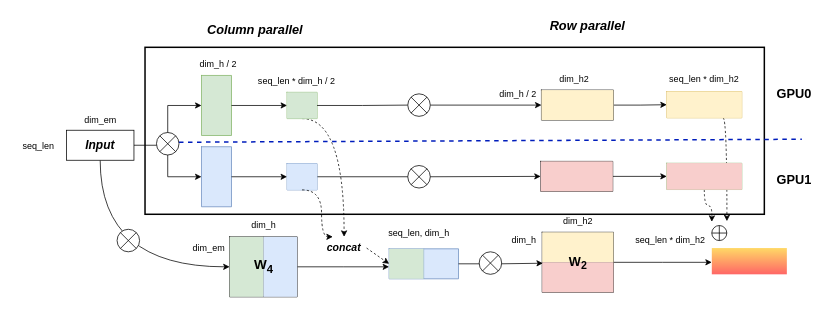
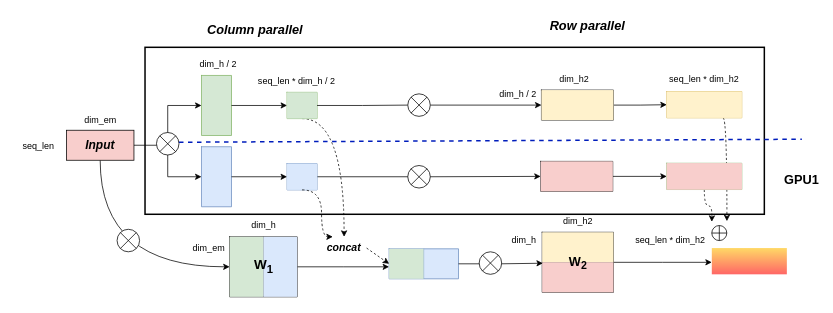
  <mxCell id="0" />
  <mxCell id="1" parent="0" />
  <mxCell id="2" value="" style="rounded=0;whiteSpace=wrap;html=1;strokeWidth=2;" parent="1" vertex="1"><mxGeometry x="192.75" y="62.5" width="825.25" height="222.5" as="geometry" /></mxCell>
  <mxCell id="3" style="edgeStyle=orthogonalEdgeStyle;rounded=0;orthogonalLoop=1;jettySize=auto;html=1;exitX=1;exitY=0.5;exitDx=0;exitDy=0;" parent="1" source="4" edge="1"><mxGeometry relative="1" as="geometry"><mxPoint x="518" y="355" as="targetPoint" /></mxGeometry></mxCell>
  <mxCell id="4" value="" style="shape=table;startSize=0;container=1;collapsible=0;childLayout=tableLayout;" parent="1" vertex="1"><mxGeometry x="305.5" y="315" width="90" height="80" as="geometry" /></mxCell>
  <mxCell id="5" value="" style="shape=tableRow;horizontal=0;startSize=0;swimlaneHead=0;swimlaneBody=0;strokeColor=inherit;top=0;left=0;bottom=0;right=0;collapsible=0;dropTarget=0;fillColor=none;points=[[0,0.5],[1,0.5]];portConstraint=eastwest;" parent="4" vertex="1"><mxGeometry width="90" height="80" as="geometry" /></mxCell>
  <mxCell id="6" value="" style="shape=partialRectangle;html=1;whiteSpace=wrap;connectable=0;strokeColor=#82b366;overflow=hidden;fillColor=#d5e8d4;top=0;left=0;bottom=0;right=0;pointerEvents=1;" parent="5" vertex="1"><mxGeometry width="45" height="80" as="geometry"><mxRectangle width="45" height="80" as="alternateBounds" /></mxGeometry></mxCell>
  <mxCell id="7" value="" style="shape=partialRectangle;html=1;whiteSpace=wrap;connectable=0;strokeColor=#6c8ebf;overflow=hidden;fillColor=#dae8fc;top=0;left=0;bottom=0;right=0;pointerEvents=1;" parent="5" vertex="1"><mxGeometry x="45" width="45" height="80" as="geometry"><mxRectangle width="45" height="80" as="alternateBounds" /></mxGeometry></mxCell>
  <mxCell id="8" style="edgeStyle=orthogonalEdgeStyle;rounded=0;orthogonalLoop=1;jettySize=auto;html=1;exitX=1;exitY=0.5;exitDx=0;exitDy=0;entryX=0;entryY=0.5;entryDx=0;entryDy=0;" parent="1" source="10" target="30" edge="1"><mxGeometry relative="1" as="geometry" /></mxCell>
  <mxCell id="9" style="edgeStyle=orthogonalEdgeStyle;rounded=0;orthogonalLoop=1;jettySize=auto;html=1;exitX=0.5;exitY=1;exitDx=0;exitDy=0;curved=1;" parent="1" source="10" target="5" edge="1"><mxGeometry relative="1" as="geometry" /></mxCell>
- <mxCell id="10" value="&lt;b&gt;&lt;font style=&quot;font-size: 16px;&quot;&gt;&lt;i&gt;Input&lt;/i&gt;&lt;/font&gt;&lt;/b&gt;" style="rounded=0;whiteSpace=wrap;html=1;" parent="1" vertex="1"><mxGeometry x="88" y="173" width="90" height="40" as="geometry" /></mxCell>
+ <mxCell id="10" value="&lt;b&gt;&lt;font style=&quot;font-size: 16px;&quot;&gt;&lt;i&gt;Input&lt;/i&gt;&lt;/font&gt;&lt;/b&gt;" style="rounded=0;whiteSpace=wrap;html=1;fillColor=#f8cecc;" parent="1" vertex="1"><mxGeometry x="88" y="173" width="90" height="40" as="geometry" /></mxCell>
  <mxCell id="11" value="dim_em" style="text;html=1;align=center;verticalAlign=middle;whiteSpace=wrap;rounded=0;" parent="1" vertex="1"><mxGeometry x="80.5" y="145" width="105" height="30" as="geometry" /></mxCell>
  <mxCell id="12" value="dim_h" style="text;html=1;align=center;verticalAlign=middle;whiteSpace=wrap;rounded=0;" parent="1" vertex="1"><mxGeometry x="290.5" y="285" width="120" height="30" as="geometry" /></mxCell>
  <mxCell id="13" value="seq_len" style="text;html=1;align=center;verticalAlign=middle;whiteSpace=wrap;rounded=0;" parent="1" vertex="1"><mxGeometry x="20.5" y="180" width="60" height="30" as="geometry" /></mxCell>
  <mxCell id="14" value="dim_em" style="text;html=1;align=center;verticalAlign=middle;whiteSpace=wrap;rounded=0;" parent="1" vertex="1"><mxGeometry x="248" y="315" width="60" height="30" as="geometry" /></mxCell>
  <mxCell id="15" value="" style="shape=table;startSize=0;container=1;collapsible=0;childLayout=tableLayout;fillColor=#dae8fc;strokeColor=#6c8ebf;" parent="1" vertex="1"><mxGeometry x="518" y="331" width="92.5" height="40" as="geometry" /></mxCell>
  <mxCell id="16" value="" style="shape=tableRow;horizontal=0;startSize=0;swimlaneHead=0;swimlaneBody=0;strokeColor=inherit;top=0;left=0;bottom=0;right=0;collapsible=0;dropTarget=0;fillColor=none;points=[[0,0.5],[1,0.5]];portConstraint=eastwest;" parent="15" vertex="1"><mxGeometry width="92.5" height="40" as="geometry" /></mxCell>
  <mxCell id="17" value="" style="shape=partialRectangle;html=1;whiteSpace=wrap;connectable=0;strokeColor=#82b366;overflow=hidden;fillColor=#d5e8d4;top=0;left=0;bottom=0;right=0;pointerEvents=1;" parent="16" vertex="1"><mxGeometry width="46" height="40" as="geometry"><mxRectangle width="46" height="40" as="alternateBounds" /></mxGeometry></mxCell>
  <mxCell id="18" value="" style="shape=partialRectangle;html=1;whiteSpace=wrap;connectable=0;strokeColor=inherit;overflow=hidden;fillColor=none;top=0;left=0;bottom=0;right=0;pointerEvents=1;" parent="16" vertex="1"><mxGeometry x="46" width="47" height="40" as="geometry"><mxRectangle width="47" height="40" as="alternateBounds" /></mxGeometry></mxCell>
  <mxCell id="19" style="edgeStyle=orthogonalEdgeStyle;rounded=0;orthogonalLoop=1;jettySize=auto;html=1;exitX=0.5;exitY=1;exitDx=0;exitDy=0;entryX=0.5;entryY=0;entryDx=0;entryDy=0;dashed=1;curved=1;" parent="1" source="21" target="28" edge="1"><mxGeometry relative="1" as="geometry"><Array as="points"><mxPoint x="458" y="158" /></Array></mxGeometry></mxCell>
  <mxCell id="20" style="edgeStyle=orthogonalEdgeStyle;rounded=0;orthogonalLoop=1;jettySize=auto;html=1;exitX=1;exitY=0.5;exitDx=0;exitDy=0;" parent="1" source="69" target="59" edge="1"><mxGeometry relative="1" as="geometry" /></mxCell>
  <mxCell id="21" value="" style="shape=table;startSize=0;container=1;collapsible=0;childLayout=tableLayout;fillColor=#d5e8d4;strokeColor=#82b366;" parent="1" vertex="1"><mxGeometry x="382" y="122.5" width="40" height="35" as="geometry" /></mxCell>
  <mxCell id="22" value="" style="shape=tableRow;horizontal=0;startSize=0;swimlaneHead=0;swimlaneBody=0;strokeColor=inherit;top=0;left=0;bottom=0;right=0;collapsible=0;dropTarget=0;fillColor=none;points=[[0,0.5],[1,0.5]];portConstraint=eastwest;" parent="21" vertex="1"><mxGeometry width="40" height="35" as="geometry" /></mxCell>
  <mxCell id="23" value="" style="shape=partialRectangle;html=1;whiteSpace=wrap;connectable=0;strokeColor=#82b366;overflow=hidden;fillColor=#d5e8d4;top=0;left=0;bottom=0;right=0;pointerEvents=1;" parent="22" vertex="1"><mxGeometry width="40" height="35" as="geometry"><mxRectangle width="40" height="35" as="alternateBounds" /></mxGeometry></mxCell>
  <mxCell id="24" style="edgeStyle=orthogonalEdgeStyle;rounded=0;orthogonalLoop=1;jettySize=auto;html=1;exitX=1;exitY=0.5;exitDx=0;exitDy=0;entryX=0;entryY=0.5;entryDx=0;entryDy=0;" parent="1" source="25" target="62" edge="1"><mxGeometry relative="1" as="geometry" /></mxCell>
  <mxCell id="25" value="" style="shape=table;startSize=0;container=1;collapsible=0;childLayout=tableLayout;fillColor=#dae8fc;strokeColor=#6c8ebf;" parent="1" vertex="1"><mxGeometry x="382" y="217.5" width="40" height="35" as="geometry" /></mxCell>
  <mxCell id="26" value="" style="shape=tableRow;horizontal=0;startSize=0;swimlaneHead=0;swimlaneBody=0;strokeColor=inherit;top=0;left=0;bottom=0;right=0;collapsible=0;dropTarget=0;fillColor=none;points=[[0,0.5],[1,0.5]];portConstraint=eastwest;" parent="25" vertex="1"><mxGeometry width="40" height="35" as="geometry" /></mxCell>
  <mxCell id="27" value="" style="shape=partialRectangle;html=1;whiteSpace=wrap;connectable=0;strokeColor=#6c8ebf;overflow=hidden;fillColor=#dae8fc;top=0;left=0;bottom=0;right=0;pointerEvents=1;" parent="26" vertex="1"><mxGeometry width="40" height="35" as="geometry"><mxRectangle width="40" height="35" as="alternateBounds" /></mxGeometry></mxCell>
  <mxCell id="28" value="&lt;b&gt;&lt;i&gt;&lt;font style=&quot;font-size: 14px;&quot;&gt;concat&lt;/font&gt;&lt;/i&gt;&lt;/b&gt;" style="text;html=1;align=center;verticalAlign=middle;whiteSpace=wrap;rounded=0;" parent="1" vertex="1"><mxGeometry x="428" y="315" width="60" height="30" as="geometry" /></mxCell>
  <mxCell id="29" value="" style="shape=table;startSize=0;container=1;collapsible=0;childLayout=tableLayout;fillColor=#d5e8d4;strokeColor=#82b366;" parent="1" vertex="1"><mxGeometry x="268" y="100" width="40" height="80" as="geometry" /></mxCell>
  <mxCell id="30" value="" style="shape=tableRow;horizontal=0;startSize=0;swimlaneHead=0;swimlaneBody=0;strokeColor=inherit;top=0;left=0;bottom=0;right=0;collapsible=0;dropTarget=0;fillColor=none;points=[[0,0.5],[1,0.5]];portConstraint=eastwest;" parent="29" vertex="1"><mxGeometry width="40" height="80" as="geometry" /></mxCell>
  <mxCell id="31" value="" style="shape=partialRectangle;html=1;whiteSpace=wrap;connectable=0;strokeColor=inherit;overflow=hidden;fillColor=none;top=0;left=0;bottom=0;right=0;pointerEvents=1;" parent="30" vertex="1"><mxGeometry width="40" height="80" as="geometry"><mxRectangle width="40" height="80" as="alternateBounds" /></mxGeometry></mxCell>
  <mxCell id="32" value="" style="shape=table;startSize=0;container=1;collapsible=0;childLayout=tableLayout;fillColor=#dae8fc;strokeColor=#6c8ebf;" parent="1" vertex="1"><mxGeometry x="268" y="195" width="40" height="80" as="geometry" /></mxCell>
  <mxCell id="33" value="" style="shape=tableRow;horizontal=0;startSize=0;swimlaneHead=0;swimlaneBody=0;strokeColor=inherit;top=0;left=0;bottom=0;right=0;collapsible=0;dropTarget=0;fillColor=none;points=[[0,0.5],[1,0.5]];portConstraint=eastwest;" parent="32" vertex="1"><mxGeometry width="40" height="80" as="geometry" /></mxCell>
  <mxCell id="34" value="" style="shape=partialRectangle;html=1;whiteSpace=wrap;connectable=0;strokeColor=inherit;overflow=hidden;fillColor=none;top=0;left=0;bottom=0;right=0;pointerEvents=1;" parent="33" vertex="1"><mxGeometry width="40" height="80" as="geometry"><mxRectangle width="40" height="80" as="alternateBounds" /></mxGeometry></mxCell>
  <mxCell id="35" style="edgeStyle=orthogonalEdgeStyle;rounded=0;orthogonalLoop=1;jettySize=auto;html=1;exitX=0.5;exitY=1;exitDx=0;exitDy=0;entryX=0;entryY=0.5;entryDx=0;entryDy=0;" parent="1" source="36" target="33" edge="1"><mxGeometry relative="1" as="geometry" /></mxCell>
  <mxCell id="36" value="" style="shape=sumEllipse;perimeter=ellipsePerimeter;whiteSpace=wrap;html=1;backgroundOutline=1;" parent="1" vertex="1"><mxGeometry x="208" y="176" width="30" height="30" as="geometry" /></mxCell>
  <mxCell id="37" style="edgeStyle=orthogonalEdgeStyle;rounded=0;orthogonalLoop=1;jettySize=auto;html=1;exitX=1;exitY=0.5;exitDx=0;exitDy=0;" parent="1" source="30" target="22" edge="1"><mxGeometry relative="1" as="geometry" /></mxCell>
  <mxCell id="38" style="edgeStyle=orthogonalEdgeStyle;rounded=0;orthogonalLoop=1;jettySize=auto;html=1;exitX=1;exitY=0.5;exitDx=0;exitDy=0;entryX=0;entryY=0.5;entryDx=0;entryDy=0;" parent="1" source="33" target="26" edge="1"><mxGeometry relative="1" as="geometry" /></mxCell>
- <mxCell id="39" value="&lt;b&gt;&lt;font style=&quot;font-size: 18px;&quot;&gt;W&lt;sub&gt;4&lt;/sub&gt;&lt;/font&gt;&lt;/b&gt;" style="text;html=1;align=center;verticalAlign=middle;whiteSpace=wrap;rounded=0;" parent="1" vertex="1"><mxGeometry x="320.5" y="340" width="60" height="30" as="geometry" /></mxCell>
+ <mxCell id="39" value="&lt;b&gt;&lt;font style=&quot;font-size: 18px;&quot;&gt;W&lt;sub&gt;1&lt;/sub&gt;&lt;/font&gt;&lt;/b&gt;" style="text;html=1;align=center;verticalAlign=middle;whiteSpace=wrap;rounded=0;" parent="1" vertex="1"><mxGeometry x="320.5" y="340" width="60" height="30" as="geometry" /></mxCell>
  <mxCell id="40" value="dim_h / 2" style="text;html=1;align=center;verticalAlign=middle;whiteSpace=wrap;rounded=0;" parent="1" vertex="1"><mxGeometry x="254.25" y="70" width="72.5" height="30" as="geometry" /></mxCell>
  <mxCell id="41" value="seq_len * dim_h / 2" style="text;html=1;align=center;verticalAlign=middle;whiteSpace=wrap;rounded=0;" parent="1" vertex="1"><mxGeometry x="326.75" y="92.5" width="136" height="30" as="geometry" /></mxCell>
- <mxCell id="42" value="seq_len, dim_h" style="text;html=1;align=center;verticalAlign=middle;whiteSpace=wrap;rounded=0;" parent="1" vertex="1"><mxGeometry x="498" y="295" width="119.75" height="30" as="geometry" /></mxCell>
  <mxCell id="43" value="" style="shape=sumEllipse;perimeter=ellipsePerimeter;whiteSpace=wrap;html=1;backgroundOutline=1;" parent="1" vertex="1"><mxGeometry x="155.5" y="305" width="30" height="30" as="geometry" /></mxCell>
  <mxCell id="44" style="edgeStyle=orthogonalEdgeStyle;rounded=0;orthogonalLoop=1;jettySize=auto;html=1;exitX=1;exitY=0.5;exitDx=0;exitDy=0;" parent="1" source="45" edge="1"><mxGeometry relative="1" as="geometry"><mxPoint x="948" y="349" as="targetPoint" /></mxGeometry></mxCell>
  <mxCell id="45" value="" style="shape=table;startSize=0;container=1;collapsible=0;childLayout=tableLayout;" parent="1" vertex="1"><mxGeometry x="722" y="309" width="95" height="80" as="geometry" /></mxCell>
  <mxCell id="46" value="" style="shape=tableRow;horizontal=0;startSize=0;swimlaneHead=0;swimlaneBody=0;strokeColor=inherit;top=0;left=0;bottom=0;right=0;collapsible=0;dropTarget=0;fillColor=none;points=[[0,0.5],[1,0.5]];portConstraint=eastwest;" parent="45" vertex="1"><mxGeometry width="95" height="40" as="geometry" /></mxCell>
  <mxCell id="47" value="" style="shape=partialRectangle;html=1;whiteSpace=wrap;connectable=0;strokeColor=#d6b656;overflow=hidden;fillColor=#fff2cc;top=0;left=0;bottom=0;right=0;pointerEvents=1;" parent="46" vertex="1"><mxGeometry width="95" height="40" as="geometry"><mxRectangle width="95" height="40" as="alternateBounds" /></mxGeometry></mxCell>
  <mxCell id="48" value="" style="shape=tableRow;horizontal=0;startSize=0;swimlaneHead=0;swimlaneBody=0;strokeColor=inherit;top=0;left=0;bottom=0;right=0;collapsible=0;dropTarget=0;fillColor=none;points=[[0,0.5],[1,0.5]];portConstraint=eastwest;" parent="45" vertex="1"><mxGeometry y="40" width="95" height="40" as="geometry" /></mxCell>
  <mxCell id="49" value="" style="shape=partialRectangle;html=1;whiteSpace=wrap;connectable=0;strokeColor=#b85450;overflow=hidden;fillColor=#f8cecc;top=0;left=0;bottom=0;right=0;pointerEvents=1;" parent="48" vertex="1"><mxGeometry width="95" height="40" as="geometry"><mxRectangle width="95" height="40" as="alternateBounds" /></mxGeometry></mxCell>
  <mxCell id="50" value="dim_h" style="text;html=1;align=center;verticalAlign=middle;whiteSpace=wrap;rounded=0;" parent="1" vertex="1"><mxGeometry x="668" y="305" width="60" height="30" as="geometry" /></mxCell>
  <mxCell id="51" value="dim_h2" style="text;html=1;align=center;verticalAlign=middle;whiteSpace=wrap;rounded=0;" parent="1" vertex="1"><mxGeometry x="739.5" y="279" width="60" height="30" as="geometry" /></mxCell>
  <mxCell id="52" value="&lt;b&gt;&lt;font style=&quot;font-size: 17px;&quot;&gt;W&lt;sub&gt;2&lt;/sub&gt;&lt;/font&gt;&lt;/b&gt;" style="text;html=1;align=center;verticalAlign=middle;whiteSpace=wrap;rounded=0;" parent="1" vertex="1"><mxGeometry x="739.5" y="335" width="60" height="30" as="geometry" /></mxCell>
  <mxCell id="53" style="edgeStyle=orthogonalEdgeStyle;rounded=0;orthogonalLoop=1;jettySize=auto;html=1;exitX=0.5;exitY=1;exitDx=0;exitDy=0;entryX=0.25;entryY=0;entryDx=0;entryDy=0;dashed=1;curved=1;" parent="1" source="25" target="28" edge="1"><mxGeometry relative="1" as="geometry"><Array as="points"><mxPoint x="428" y="253" /><mxPoint x="428" y="315" /></Array></mxGeometry></mxCell>
  <mxCell id="54" value="" style="endArrow=classic;html=1;rounded=0;exitX=1;exitY=0.5;exitDx=0;exitDy=0;entryX=0;entryY=0.5;entryDx=0;entryDy=0;dashed=1;" parent="1" source="28" target="16" edge="1"><mxGeometry width="50" height="50" relative="1" as="geometry"><mxPoint x="628" y="315" as="sourcePoint" /><mxPoint x="678" y="265" as="targetPoint" /></mxGeometry></mxCell>
  <mxCell id="55" style="edgeStyle=orthogonalEdgeStyle;rounded=0;orthogonalLoop=1;jettySize=auto;html=1;exitX=1;exitY=0.5;exitDx=0;exitDy=0;entryX=0.01;entryY=0.03;entryDx=0;entryDy=0;entryPerimeter=0;" parent="1" source="16" target="48" edge="1"><mxGeometry relative="1" as="geometry" /></mxCell>
  <mxCell id="56" value="" style="shape=sumEllipse;perimeter=ellipsePerimeter;whiteSpace=wrap;html=1;backgroundOutline=1;" parent="1" vertex="1"><mxGeometry x="638" y="335" width="30" height="30" as="geometry" /></mxCell>
  <mxCell id="57" style="edgeStyle=orthogonalEdgeStyle;rounded=0;orthogonalLoop=1;jettySize=auto;html=1;exitX=1;exitY=0.5;exitDx=0;exitDy=0;entryX=0;entryY=0.5;entryDx=0;entryDy=0;" parent="1" source="58" target="72" edge="1"><mxGeometry relative="1" as="geometry" /></mxCell>
  <mxCell id="58" value="" style="shape=table;startSize=0;container=1;collapsible=0;childLayout=tableLayout;" parent="1" vertex="1"><mxGeometry x="721" y="119.5" width="96" height="40" as="geometry" /></mxCell>
  <mxCell id="59" value="" style="shape=tableRow;horizontal=0;startSize=0;swimlaneHead=0;swimlaneBody=0;strokeColor=inherit;top=0;left=0;bottom=0;right=0;collapsible=0;dropTarget=0;fillColor=none;points=[[0,0.5],[1,0.5]];portConstraint=eastwest;" parent="58" vertex="1"><mxGeometry width="96" height="40" as="geometry" /></mxCell>
  <mxCell id="60" value="" style="shape=partialRectangle;html=1;whiteSpace=wrap;connectable=0;strokeColor=#d6b656;overflow=hidden;fillColor=#fff2cc;top=0;left=0;bottom=0;right=0;pointerEvents=1;" parent="59" vertex="1"><mxGeometry width="96" height="40" as="geometry"><mxRectangle width="96" height="40" as="alternateBounds" /></mxGeometry></mxCell>
  <mxCell id="61" style="edgeStyle=orthogonalEdgeStyle;rounded=0;orthogonalLoop=1;jettySize=auto;html=1;exitX=1;exitY=0.5;exitDx=0;exitDy=0;entryX=0;entryY=0.5;entryDx=0;entryDy=0;" parent="1" source="62" target="76" edge="1"><mxGeometry relative="1" as="geometry" /></mxCell>
  <mxCell id="62" value="" style="shape=table;startSize=0;container=1;collapsible=0;childLayout=tableLayout;" parent="1" vertex="1"><mxGeometry x="720" y="214.5" width="96" height="40" as="geometry" /></mxCell>
  <mxCell id="63" value="" style="shape=tableRow;horizontal=0;startSize=0;swimlaneHead=0;swimlaneBody=0;strokeColor=inherit;top=0;left=0;bottom=0;right=0;collapsible=0;dropTarget=0;fillColor=none;points=[[0,0.5],[1,0.5]];portConstraint=eastwest;" parent="62" vertex="1"><mxGeometry width="96" height="40" as="geometry" /></mxCell>
  <mxCell id="64" value="" style="shape=partialRectangle;html=1;whiteSpace=wrap;connectable=0;strokeColor=#b85450;overflow=hidden;fillColor=#f8cecc;top=0;left=0;bottom=0;right=0;pointerEvents=1;" parent="63" vertex="1"><mxGeometry width="96" height="40" as="geometry"><mxRectangle width="96" height="40" as="alternateBounds" /></mxGeometry></mxCell>
  <mxCell id="65" value="dim_h2" style="text;html=1;align=center;verticalAlign=middle;whiteSpace=wrap;rounded=0;" parent="1" vertex="1"><mxGeometry x="735" y="89.5" width="60" height="30" as="geometry" /></mxCell>
  <mxCell id="66" value="dim_h / 2" style="text;html=1;align=center;verticalAlign=middle;whiteSpace=wrap;rounded=0;" parent="1" vertex="1"><mxGeometry x="660" y="110" width="60" height="30" as="geometry" /></mxCell>
  <mxCell id="67" value="" style="shape=sumEllipse;perimeter=ellipsePerimeter;whiteSpace=wrap;html=1;backgroundOutline=1;" parent="1" vertex="1"><mxGeometry x="542.88" y="220" width="30" height="30" as="geometry" /></mxCell>
  <mxCell id="68" value="" style="edgeStyle=orthogonalEdgeStyle;rounded=0;orthogonalLoop=1;jettySize=auto;html=1;exitX=1;exitY=0.5;exitDx=0;exitDy=0;endArrow=none;endFill=0;" parent="1" source="21" target="69" edge="1"><mxGeometry relative="1" as="geometry"><mxPoint x="422" y="140" as="sourcePoint" /><mxPoint x="721" y="140" as="targetPoint" /></mxGeometry></mxCell>
  <mxCell id="69" value="" style="shape=sumEllipse;perimeter=ellipsePerimeter;whiteSpace=wrap;html=1;backgroundOutline=1;" parent="1" vertex="1"><mxGeometry x="542.87" y="124.5" width="30" height="30" as="geometry" /></mxCell>
  <mxCell id="70" style="edgeStyle=orthogonalEdgeStyle;rounded=0;orthogonalLoop=1;jettySize=auto;html=1;exitX=0.75;exitY=1;exitDx=0;exitDy=0;dashed=1;curved=1;entryX=0.669;entryY=-0.027;entryDx=0;entryDy=0;entryPerimeter=0;" parent="1" source="71" edge="1"><mxGeometry relative="1" as="geometry"><mxPoint x="968.14" y="294.19" as="targetPoint" /><Array as="points"><mxPoint x="968" y="156" /></Array></mxGeometry></mxCell>
  <mxCell id="71" value="" style="shape=table;startSize=0;container=1;collapsible=0;childLayout=tableLayout;fillColor=#fff2cc;strokeColor=#d6b656;" parent="1" vertex="1"><mxGeometry x="888" y="121.5" width="100" height="35" as="geometry" /></mxCell>
  <mxCell id="72" value="" style="shape=tableRow;horizontal=0;startSize=0;swimlaneHead=0;swimlaneBody=0;strokeColor=inherit;top=0;left=0;bottom=0;right=0;collapsible=0;dropTarget=0;fillColor=none;points=[[0,0.5],[1,0.5]];portConstraint=eastwest;" parent="71" vertex="1"><mxGeometry width="100" height="35" as="geometry" /></mxCell>
  <mxCell id="73" value="" style="shape=partialRectangle;html=1;whiteSpace=wrap;connectable=0;strokeColor=#d6b656;overflow=hidden;fillColor=#fff2cc;top=0;left=0;bottom=0;right=0;pointerEvents=1;" parent="72" vertex="1"><mxGeometry width="100" height="35" as="geometry"><mxRectangle width="100" height="35" as="alternateBounds" /></mxGeometry></mxCell>
  <mxCell id="74" style="edgeStyle=orthogonalEdgeStyle;rounded=0;orthogonalLoop=1;jettySize=auto;html=1;exitX=0.5;exitY=1;exitDx=0;exitDy=0;dashed=1;curved=1;" parent="1" source="75" edge="1"><mxGeometry relative="1" as="geometry"><mxPoint x="948" y="295" as="targetPoint" /></mxGeometry></mxCell>
  <mxCell id="75" value="" style="shape=table;startSize=0;container=1;collapsible=0;childLayout=tableLayout;fillColor=#d5e8d4;strokeColor=#82b366;" parent="1" vertex="1"><mxGeometry x="888" y="217" width="100" height="35" as="geometry" /></mxCell>
  <mxCell id="76" value="" style="shape=tableRow;horizontal=0;startSize=0;swimlaneHead=0;swimlaneBody=0;strokeColor=#b85450;top=0;left=0;bottom=0;right=0;collapsible=0;dropTarget=0;fillColor=#f8cecc;points=[[0,0.5],[1,0.5]];portConstraint=eastwest;" parent="75" vertex="1"><mxGeometry width="100" height="35" as="geometry" /></mxCell>
  <mxCell id="77" value="" style="shape=partialRectangle;html=1;whiteSpace=wrap;connectable=0;strokeColor=#b85450;overflow=hidden;fillColor=#f8cecc;top=0;left=0;bottom=0;right=0;pointerEvents=1;" parent="76" vertex="1"><mxGeometry width="100" height="35" as="geometry"><mxRectangle width="100" height="35" as="alternateBounds" /></mxGeometry></mxCell>
  <mxCell id="78" value="seq_len * dim_h2" style="text;html=1;align=center;verticalAlign=middle;whiteSpace=wrap;rounded=0;" parent="1" vertex="1"><mxGeometry x="883" y="89.5" width="110" height="30" as="geometry" /></mxCell>
  <mxCell id="79" value="" style="endArrow=none;dashed=1;html=1;rounded=0;strokeWidth=2;fillColor=#0050ef;strokeColor=#001DBC;" parent="1" edge="1"><mxGeometry width="50" height="50" relative="1" as="geometry"><mxPoint x="238" y="189" as="sourcePoint" /><mxPoint x="1068" y="185" as="targetPoint" /></mxGeometry></mxCell>
- <mxCell id="80" value="&lt;b&gt;&lt;font style=&quot;font-size: 17px;&quot;&gt;GPU0&lt;/font&gt;&lt;/b&gt;" style="text;html=1;align=center;verticalAlign=middle;whiteSpace=wrap;rounded=0;" parent="1" vertex="1"><mxGeometry x="1028" y="110" width="60" height="30" as="geometry" /></mxCell>
- <mxCell id="81" value="&lt;b&gt;&lt;font style=&quot;font-size: 17px;&quot;&gt;GPU1&lt;/font&gt;&lt;/b&gt;" style="text;html=1;align=center;verticalAlign=middle;whiteSpace=wrap;rounded=0;" parent="1" vertex="1"><mxGeometry x="1028" y="224.5" width="60" height="30" as="geometry" /></mxCell>
+ <mxCell id="81" value="&lt;b&gt;&lt;font style=&quot;font-size: 17px;&quot;&gt;GPU1&lt;/font&gt;&lt;/b&gt;" style="text;html=1;align=center;verticalAlign=middle;whiteSpace=wrap;rounded=0;" parent="1" vertex="1"><mxGeometry x="1038" y="224.5" width="60" height="30" as="geometry" /></mxCell>
  <mxCell id="82" value="&lt;b&gt;&lt;i&gt;&lt;font style=&quot;font-size: 17px;&quot;&gt;Column parallel&lt;/font&gt;&lt;/i&gt;&lt;/b&gt;" style="text;html=1;align=center;verticalAlign=middle;whiteSpace=wrap;rounded=0;" parent="1" vertex="1"><mxGeometry x="254.25" y="25" width="171.25" height="30" as="geometry" /></mxCell>
  <mxCell id="83" value="&lt;b&gt;&lt;i&gt;&lt;font style=&quot;font-size: 17px;&quot;&gt;Row parallel&lt;/font&gt;&lt;/i&gt;&lt;/b&gt;" style="text;html=1;align=center;verticalAlign=middle;whiteSpace=wrap;rounded=0;" parent="1" vertex="1"><mxGeometry x="696.75" y="20" width="171.25" height="30" as="geometry" /></mxCell>
  <mxCell id="84" value="" style="shape=orEllipse;perimeter=ellipsePerimeter;whiteSpace=wrap;html=1;backgroundOutline=1;" vertex="1" parent="1"><mxGeometry x="948" y="300" width="20" height="20" as="geometry" /></mxCell>
  <mxCell id="85" value="" style="shape=partialRectangle;html=1;whiteSpace=wrap;connectable=0;strokeColor=#d6b656;overflow=hidden;fillColor=#FFD966;top=0;left=0;bottom=0;right=0;pointerEvents=1;gradientColor=#FF6666;gradientDirection=south;" vertex="1" parent="1"><mxGeometry x="948" y="330" width="100" height="35" as="geometry"><mxRectangle width="100" height="35" as="alternateBounds" /></mxGeometry></mxCell>
  <mxCell id="86" value="seq_len * dim_h2" style="text;html=1;align=center;verticalAlign=middle;whiteSpace=wrap;rounded=0;" vertex="1" parent="1"><mxGeometry x="838" y="305" width="110" height="30" as="geometry" /></mxCell>
